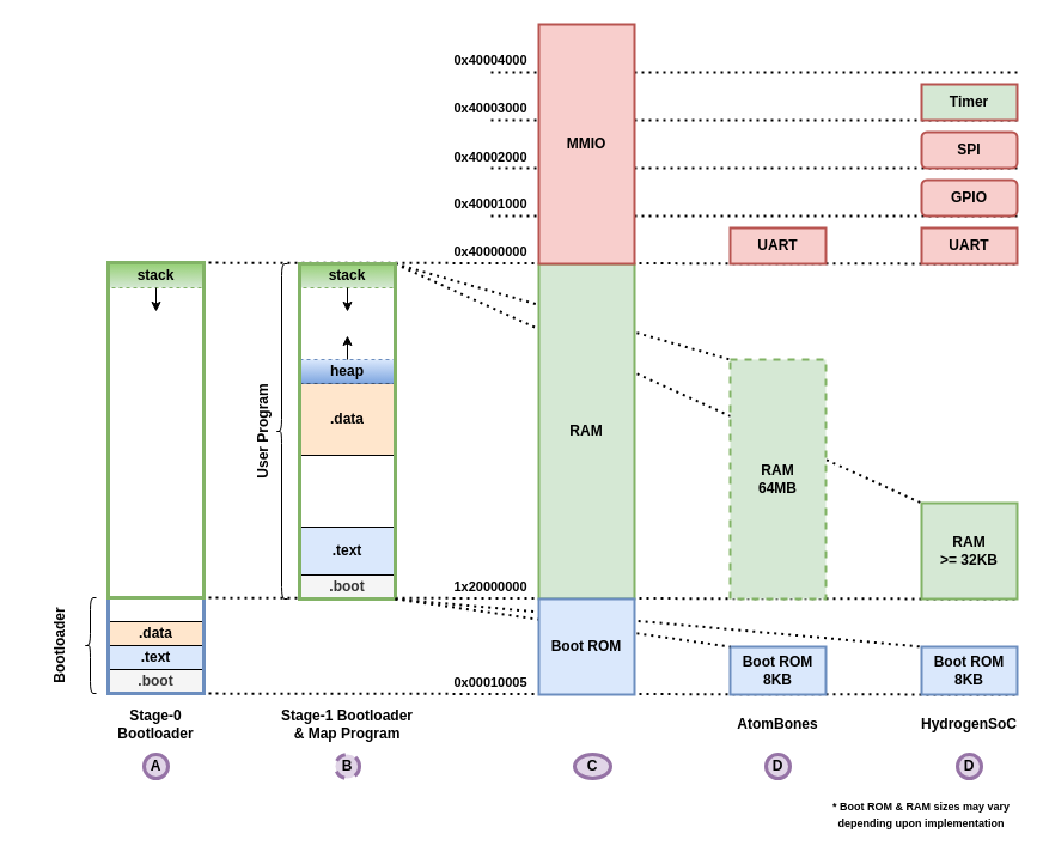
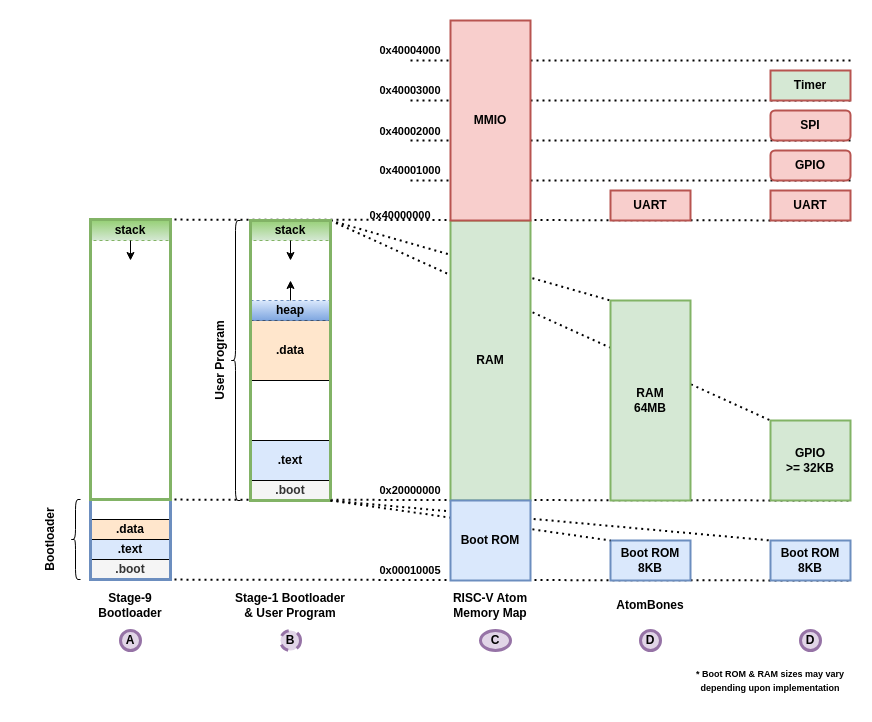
  <mxCell id="0" />
  <mxCell id="1" parent="0" />
  <mxCell id="2" value="&lt;font style=&quot;font-size: 11px;&quot;&gt;0x00010005&lt;/font&gt;" style="text;html=1;strokeColor=none;fillColor=none;align=center;verticalAlign=middle;whiteSpace=wrap;rounded=0;dashed=1;fontSize=11;fontStyle=1" parent="1" vertex="1"><mxGeometry x="380" y="560" width="60" height="20" as="geometry" /></mxCell>
  <mxCell id="3" value="&lt;font style=&quot;font-size: 11px&quot;&gt;0x40001000&lt;/font&gt;" style="text;html=1;strokeColor=none;fillColor=none;align=center;verticalAlign=middle;whiteSpace=wrap;rounded=0;dashed=1;fontStyle=1" parent="1" vertex="1"><mxGeometry x="380" y="160" width="60" height="19" as="geometry" /></mxCell>
  <mxCell id="4" value="&lt;font style=&quot;font-size: 9px&quot;&gt;* Boot ROM &amp;amp; RAM sizes may vary depending upon implementation&lt;/font&gt;" style="text;html=1;strokeColor=none;fillColor=none;align=center;verticalAlign=middle;whiteSpace=wrap;rounded=0;fontSize=11;fontStyle=1" parent="1" vertex="1"><mxGeometry x="690" y="660" width="160" height="40" as="geometry" /></mxCell>
- <mxCell id="5" value="&lt;font style=&quot;font-size: 11px;&quot;&gt;1x20000000&lt;/font&gt;" style="text;html=1;strokeColor=none;fillColor=none;align=center;verticalAlign=middle;whiteSpace=wrap;rounded=0;dashed=1;fontSize=11;fontStyle=1" parent="1" vertex="1"><mxGeometry x="380" y="480" width="60" height="20" as="geometry" /></mxCell>
- <mxCell id="6" value="&lt;font style=&quot;font-size: 11px;&quot;&gt;0x40000000&lt;/font&gt;" style="text;html=1;strokeColor=none;fillColor=none;align=center;verticalAlign=middle;whiteSpace=wrap;rounded=0;dashed=1;fontSize=11;fontStyle=1" parent="1" vertex="1"><mxGeometry x="380" y="200" width="60" height="19" as="geometry" /></mxCell>
+ <mxCell id="5" value="&lt;font style=&quot;font-size: 11px;&quot;&gt;0x20000000&lt;/font&gt;" style="text;html=1;strokeColor=none;fillColor=none;align=center;verticalAlign=middle;whiteSpace=wrap;rounded=0;dashed=1;fontSize=11;fontStyle=1" parent="1" vertex="1"><mxGeometry x="380" y="480" width="60" height="20" as="geometry" /></mxCell>
+ <mxCell id="6" value="&lt;font style=&quot;font-size: 11px;&quot;&gt;0x40000000&lt;/font&gt;" style="text;html=1;strokeColor=none;fillColor=none;align=center;verticalAlign=middle;whiteSpace=wrap;rounded=0;dashed=1;fontSize=11;fontStyle=1" parent="1" vertex="1"><mxGeometry x="370" y="205" width="60" height="19" as="geometry" /></mxCell>
  <mxCell id="7" value="" style="endArrow=none;dashed=1;html=1;strokeWidth=2;rounded=0;entryX=1;entryY=1;entryDx=0;entryDy=0;dashPattern=1 2;exitX=0;exitY=1;exitDx=0;exitDy=0;fontStyle=1" parent="1" source="43" target="35" edge="1"><mxGeometry width="50" height="50" relative="1" as="geometry"><mxPoint x="250" y="580" as="sourcePoint" /><mxPoint x="730" y="250" as="targetPoint" /></mxGeometry></mxCell>
  <mxCell id="8" value="" style="endArrow=none;dashed=1;html=1;strokeWidth=2;rounded=0;entryX=1;entryY=1;entryDx=0;entryDy=0;exitX=0;exitY=0;exitDx=0;exitDy=0;dashPattern=1 2;fontStyle=1" parent="1" source="54" target="36" edge="1"><mxGeometry width="50" height="50" relative="1" as="geometry"><mxPoint x="560" y="288.74" as="sourcePoint" /><mxPoint x="800" y="288.74" as="targetPoint" /></mxGeometry></mxCell>
  <mxCell id="9" value="Boot ROM&lt;br&gt;8KB" style="rounded=0;whiteSpace=wrap;html=1;fillColor=#dae8fc;strokeColor=#6c8ebf;strokeWidth=2;fontStyle=1" parent="1" vertex="1"><mxGeometry x="610" y="540" width="80" height="40" as="geometry" /></mxCell>
  <mxCell id="10" value="UART" style="rounded=0;whiteSpace=wrap;html=1;fillColor=#f8cecc;strokeColor=#b85450;strokeWidth=2;fontStyle=1" parent="1" vertex="1"><mxGeometry x="610" y="190" width="80" height="30" as="geometry" /></mxCell>
  <mxCell id="11" value="AtomBones" style="text;html=1;strokeColor=none;fillColor=none;align=center;verticalAlign=middle;whiteSpace=wrap;rounded=0;fontStyle=1" parent="1" vertex="1"><mxGeometry x="610" y="590" width="80" height="30" as="geometry" /></mxCell>
- <mxCell id="12" value="HydrogenSoC" style="text;html=1;strokeColor=none;fillColor=none;align=center;verticalAlign=middle;whiteSpace=wrap;rounded=0;fontStyle=1" parent="1" vertex="1"><mxGeometry x="770" y="590" width="80" height="30" as="geometry" /></mxCell>
+ <mxCell id="13" value="RISC-V Atom&lt;br&gt;Memory Map" style="text;html=1;strokeColor=none;fillColor=none;align=center;verticalAlign=middle;whiteSpace=wrap;rounded=0;fontStyle=1" parent="1" vertex="1"><mxGeometry x="450" y="590" width="80" height="30" as="geometry" /></mxCell>
  <mxCell id="14" value="" style="endArrow=none;dashed=1;html=1;strokeWidth=2;rounded=0;entryX=1;entryY=1;entryDx=0;entryDy=0;exitX=0;exitY=1;exitDx=0;exitDy=0;dashPattern=1 2;fontStyle=1" parent="1" source="54" target="15" edge="1"><mxGeometry width="50" height="50" relative="1" as="geometry"><mxPoint x="370" y="500" as="sourcePoint" /><mxPoint x="780" y="510" as="targetPoint" /></mxGeometry></mxCell>
- <mxCell id="15" value="RAM&lt;br&gt;&amp;gt;= 32KB" style="rounded=0;whiteSpace=wrap;html=1;fillColor=#d5e8d4;strokeColor=#82b366;strokeWidth=2;fontStyle=1" parent="1" vertex="1"><mxGeometry x="770" y="420" width="80" height="80" as="geometry" /></mxCell>
+ <mxCell id="15" value="GPIO&lt;br&gt;&amp;gt;= 32KB" style="rounded=0;whiteSpace=wrap;html=1;fillColor=#d5e8d4;strokeColor=#82b366;strokeWidth=2;fontStyle=1" parent="1" vertex="1"><mxGeometry x="770" y="420" width="80" height="80" as="geometry" /></mxCell>
  <mxCell id="16" value=".text" style="rounded=0;whiteSpace=wrap;html=1;fillColor=#dae8fc;fontStyle=1" parent="1" vertex="1"><mxGeometry x="250" y="440" width="80" height="40" as="geometry" /></mxCell>
  <mxCell id="17" value=".boot" style="rounded=0;whiteSpace=wrap;html=1;fillColor=#f5f5f5;fontColor=#333333;fontStyle=1" parent="1" vertex="1"><mxGeometry x="250" y="480" width="80" height="20" as="geometry" /></mxCell>
  <mxCell id="18" value=".data" style="rounded=0;whiteSpace=wrap;html=1;fillColor=#ffe6cc;fontStyle=1" parent="1" vertex="1"><mxGeometry x="250" y="320" width="80" height="60" as="geometry" /></mxCell>
  <mxCell id="19" value="stack" style="rounded=0;whiteSpace=wrap;html=1;dashed=1;gradientColor=#97d077;fillColor=#d5e8d4;strokeColor=#82b366;gradientDirection=north;fontStyle=1" parent="1" vertex="1"><mxGeometry x="250" y="220" width="80" height="20" as="geometry" /></mxCell>
  <mxCell id="20" value="" style="endArrow=classic;html=1;exitX=0.5;exitY=1;exitDx=0;exitDy=0;fontStyle=1" parent="1" source="19" edge="1"><mxGeometry width="50" height="50" relative="1" as="geometry"><mxPoint x="1050" y="110" as="sourcePoint" /><mxPoint x="290" y="260" as="targetPoint" /></mxGeometry></mxCell>
  <mxCell id="21" value="heap" style="rounded=0;whiteSpace=wrap;html=1;dashed=1;gradientColor=#7ea6e0;fillColor=#dae8fc;strokeColor=#6c8ebf;fontStyle=1" parent="1" vertex="1"><mxGeometry x="250" y="300" width="80" height="20" as="geometry" /></mxCell>
  <mxCell id="22" value="" style="endArrow=classic;html=1;exitX=0.5;exitY=0;exitDx=0;exitDy=0;fontStyle=1" parent="1" source="21" edge="1"><mxGeometry width="50" height="50" relative="1" as="geometry"><mxPoint x="290" y="290" as="sourcePoint" /><mxPoint x="290" y="280" as="targetPoint" /></mxGeometry></mxCell>
  <mxCell id="23" value="" style="endArrow=none;dashed=1;html=1;dashPattern=1 2;strokeWidth=2;rounded=0;exitX=1;exitY=0;exitDx=0;exitDy=0;entryX=0;entryY=0;entryDx=0;entryDy=0;fontStyle=1" parent="1" source="19" target="26" edge="1"><mxGeometry width="50" height="50" relative="1" as="geometry"><mxPoint x="420" y="450" as="sourcePoint" /><mxPoint x="470" y="400" as="targetPoint" /></mxGeometry></mxCell>
  <mxCell id="24" value="" style="endArrow=none;dashed=1;html=1;dashPattern=1 2;strokeWidth=2;rounded=0;entryX=0;entryY=0;entryDx=0;entryDy=0;exitX=1;exitY=0;exitDx=0;exitDy=0;fontStyle=1" parent="1" source="19" target="15" edge="1"><mxGeometry width="50" height="50" relative="1" as="geometry"><mxPoint x="420" y="450" as="sourcePoint" /><mxPoint x="470" y="400" as="targetPoint" /></mxGeometry></mxCell>
  <mxCell id="25" value="RAM" style="rounded=0;whiteSpace=wrap;html=1;fillColor=#d5e8d4;strokeColor=#82b366;strokeWidth=2;fontStyle=1" parent="1" vertex="1"><mxGeometry x="450" y="220" width="80" height="280" as="geometry" /></mxCell>
- <mxCell id="26" value="RAM&lt;br&gt;64MB" style="rounded=0;whiteSpace=wrap;html=1;fillColor=#d5e8d4;strokeColor=#82b366;strokeWidth=2;fontStyle=1;dashed=1;" parent="1" vertex="1"><mxGeometry x="610" y="300" width="80" height="200" as="geometry" /></mxCell>
+ <mxCell id="26" value="RAM&lt;br&gt;64MB" style="rounded=0;whiteSpace=wrap;html=1;fillColor=#d5e8d4;strokeColor=#82b366;strokeWidth=2;fontStyle=1" parent="1" vertex="1"><mxGeometry x="610" y="300" width="80" height="200" as="geometry" /></mxCell>
  <mxCell id="27" value="&lt;font style=&quot;font-size: 11px&quot;&gt;0x40002000&lt;/font&gt;" style="text;html=1;strokeColor=none;fillColor=none;align=center;verticalAlign=middle;whiteSpace=wrap;rounded=0;dashed=1;fontStyle=1" parent="1" vertex="1"><mxGeometry x="380" y="121" width="60" height="19" as="geometry" /></mxCell>
  <mxCell id="28" value="&lt;font style=&quot;font-size: 11px&quot;&gt;0x40003000&lt;/font&gt;" style="text;html=1;strokeColor=none;fillColor=none;align=center;verticalAlign=middle;whiteSpace=wrap;rounded=0;dashed=1;fontStyle=1" parent="1" vertex="1"><mxGeometry x="380" y="80.5" width="60" height="19" as="geometry" /></mxCell>
  <mxCell id="29" value="&lt;font style=&quot;font-size: 11px&quot;&gt;0x40004000&lt;/font&gt;" style="text;html=1;strokeColor=none;fillColor=none;align=center;verticalAlign=middle;whiteSpace=wrap;rounded=0;dashed=1;fontStyle=1" parent="1" vertex="1"><mxGeometry x="380" y="40" width="60" height="19" as="geometry" /></mxCell>
  <mxCell id="30" value="" style="endArrow=none;dashed=1;html=1;strokeWidth=2;rounded=0;entryX=1;entryY=1;entryDx=0;entryDy=0;dashPattern=1 2;fontStyle=1" parent="1" target="37" edge="1"><mxGeometry width="50" height="50" relative="1" as="geometry"><mxPoint x="410" y="180" as="sourcePoint" /><mxPoint x="780" y="229" as="targetPoint" /></mxGeometry></mxCell>
  <mxCell id="31" value="" style="endArrow=none;dashed=1;html=1;strokeWidth=2;rounded=0;dashPattern=1 2;entryX=1;entryY=1;entryDx=0;entryDy=0;fontStyle=1" parent="1" target="38" edge="1"><mxGeometry width="50" height="50" relative="1" as="geometry"><mxPoint x="410" y="140" as="sourcePoint" /><mxPoint x="770" y="140" as="targetPoint" /></mxGeometry></mxCell>
  <mxCell id="32" value="" style="endArrow=none;dashed=1;html=1;strokeWidth=2;rounded=0;dashPattern=1 2;entryX=1;entryY=1;entryDx=0;entryDy=0;fontStyle=1" parent="1" target="39" edge="1"><mxGeometry width="50" height="50" relative="1" as="geometry"><mxPoint x="410" y="100" as="sourcePoint" /><mxPoint x="780" y="150" as="targetPoint" /></mxGeometry></mxCell>
  <mxCell id="33" value="" style="endArrow=none;dashed=1;html=1;strokeWidth=2;rounded=0;dashPattern=1 2;fontStyle=1" parent="1" edge="1"><mxGeometry width="50" height="50" relative="1" as="geometry"><mxPoint x="410" y="60" as="sourcePoint" /><mxPoint x="850" y="60" as="targetPoint" /></mxGeometry></mxCell>
  <mxCell id="34" value="MMIO" style="rounded=0;whiteSpace=wrap;html=1;fillColor=#f8cecc;strokeColor=#b85450;strokeWidth=2;fontStyle=1" parent="1" vertex="1"><mxGeometry x="450" y="20" width="80" height="200" as="geometry" /></mxCell>
  <mxCell id="35" value="Boot ROM&lt;br&gt;8KB" style="rounded=0;whiteSpace=wrap;html=1;fillColor=#dae8fc;strokeColor=#6c8ebf;strokeWidth=2;fontStyle=1" parent="1" vertex="1"><mxGeometry x="770" y="540" width="80" height="40" as="geometry" /></mxCell>
  <mxCell id="36" value="UART" style="rounded=0;whiteSpace=wrap;html=1;fillColor=#f8cecc;strokeColor=#b85450;strokeWidth=2;fontStyle=1" parent="1" vertex="1"><mxGeometry x="770" y="190" width="80" height="30" as="geometry" /></mxCell>
  <mxCell id="37" value="GPIO" style="whiteSpace=wrap;html=1;fillColor=#f8cecc;strokeColor=#b85450;strokeWidth=2;fontStyle=1;rounded=1;" parent="1" vertex="1"><mxGeometry x="770" y="150" width="80" height="30" as="geometry" /></mxCell>
  <mxCell id="38" value="SPI" style="whiteSpace=wrap;html=1;fillColor=#f8cecc;strokeColor=#b85450;strokeWidth=2;fontStyle=1;rounded=1;" parent="1" vertex="1"><mxGeometry x="770" y="110" width="80" height="30" as="geometry" /></mxCell>
  <mxCell id="39" value="Timer" style="rounded=0;whiteSpace=wrap;html=1;fillColor=#d5e8d4;strokeColor=#b85450;strokeWidth=2;fontStyle=1;" parent="1" vertex="1"><mxGeometry x="770" y="70" width="80" height="30" as="geometry" /></mxCell>
  <mxCell id="40" value=".boot" style="rounded=0;whiteSpace=wrap;html=1;fillColor=#f5f5f5;fontColor=#333333;fontStyle=1" parent="1" vertex="1"><mxGeometry x="90" y="559" width="80" height="20" as="geometry" /></mxCell>
  <mxCell id="41" value=".text" style="rounded=0;whiteSpace=wrap;html=1;fillColor=#dae8fc;fontStyle=1" parent="1" vertex="1"><mxGeometry x="90" y="539" width="80" height="20" as="geometry" /></mxCell>
  <mxCell id="42" value=".data" style="rounded=0;whiteSpace=wrap;html=1;fillColor=#ffe6cc;fontStyle=1" parent="1" vertex="1"><mxGeometry x="90" y="519" width="80" height="20" as="geometry" /></mxCell>
  <mxCell id="43" value="" style="whiteSpace=wrap;html=1;aspect=fixed;strokeWidth=3;fillColor=none;strokeColor=#6c8ebf;fontStyle=1" parent="1" vertex="1"><mxGeometry x="90" y="499" width="80" height="80" as="geometry" /></mxCell>
  <mxCell id="44" value="" style="rounded=0;whiteSpace=wrap;html=1;fillColor=none;strokeWidth=3;strokeColor=#82b366;shadow=0;fontStyle=1" parent="1" vertex="1"><mxGeometry x="250" y="220" width="80" height="280" as="geometry" /></mxCell>
  <mxCell id="45" value="Bootloader" style="text;html=1;strokeColor=none;fillColor=none;align=center;verticalAlign=middle;whiteSpace=wrap;rounded=0;rotation=270;fontStyle=1" parent="1" vertex="1"><mxGeometry x="20" y="524" width="60" height="30" as="geometry" /></mxCell>
  <mxCell id="46" value="User Program" style="text;html=1;strokeColor=none;fillColor=none;align=center;verticalAlign=middle;whiteSpace=wrap;rounded=0;rotation=270;fontStyle=1" parent="1" vertex="1"><mxGeometry x="160" y="345" width="120" height="30" as="geometry" /></mxCell>
  <mxCell id="47" value="" style="shape=curlyBracket;whiteSpace=wrap;html=1;rounded=1;labelPosition=left;verticalLabelPosition=middle;align=right;verticalAlign=middle;fontStyle=1" parent="1" vertex="1"><mxGeometry x="70" y="499" width="10" height="80" as="geometry" /></mxCell>
  <mxCell id="48" value="" style="shape=curlyBracket;whiteSpace=wrap;html=1;rounded=1;labelPosition=left;verticalLabelPosition=middle;align=right;verticalAlign=middle;fontStyle=1" parent="1" vertex="1"><mxGeometry x="230" y="220" width="10" height="280" as="geometry" /></mxCell>
  <mxCell id="49" value="" style="endArrow=none;dashed=1;html=1;dashPattern=1 2;strokeWidth=2;rounded=0;entryX=0;entryY=0;entryDx=0;entryDy=0;fontStyle=1" parent="1" target="9" edge="1"><mxGeometry width="50" height="50" relative="1" as="geometry"><mxPoint x="330" y="500" as="sourcePoint" /><mxPoint x="780" y="430" as="targetPoint" /></mxGeometry></mxCell>
  <mxCell id="50" value="" style="endArrow=none;dashed=1;html=1;dashPattern=1 2;strokeWidth=2;rounded=0;entryX=0;entryY=0;entryDx=0;entryDy=0;exitX=1;exitY=1;exitDx=0;exitDy=0;fontStyle=1" parent="1" source="44" target="35" edge="1"><mxGeometry width="50" height="50" relative="1" as="geometry"><mxPoint x="330" y="500" as="sourcePoint" /><mxPoint x="620" y="550" as="targetPoint" /></mxGeometry></mxCell>
  <mxCell id="51" value="Boot ROM" style="rounded=0;whiteSpace=wrap;html=1;fillColor=#dae8fc;strokeColor=#6c8ebf;strokeWidth=2;fontStyle=1" parent="1" vertex="1"><mxGeometry x="450" y="500" width="80" height="80" as="geometry" /></mxCell>
  <mxCell id="52" value="stack" style="rounded=0;whiteSpace=wrap;html=1;dashed=1;gradientColor=#97d077;fillColor=#d5e8d4;strokeColor=#82b366;gradientDirection=north;fontStyle=1" parent="1" vertex="1"><mxGeometry x="90" y="220" width="80" height="20" as="geometry" /></mxCell>
  <mxCell id="53" value="" style="endArrow=classic;html=1;exitX=0.5;exitY=1;exitDx=0;exitDy=0;fontStyle=1" parent="1" source="52" edge="1"><mxGeometry width="50" height="50" relative="1" as="geometry"><mxPoint x="890" y="110" as="sourcePoint" /><mxPoint x="130" y="260" as="targetPoint" /></mxGeometry></mxCell>
  <mxCell id="54" value="" style="rounded=0;whiteSpace=wrap;html=1;fillColor=none;strokeWidth=3;strokeColor=#82b366;shadow=0;fontStyle=1" parent="1" vertex="1"><mxGeometry x="90" y="219" width="80" height="280" as="geometry" /></mxCell>
- <mxCell id="55" value="Stage-0 Bootloader" style="text;html=1;strokeColor=none;fillColor=none;align=center;verticalAlign=middle;whiteSpace=wrap;rounded=0;fontStyle=1" parent="1" vertex="1"><mxGeometry x="100" y="590" width="60" height="30" as="geometry" /></mxCell>
- <mxCell id="56" value="Stage-1 Bootloader &amp;amp; Map Program" style="text;html=1;strokeColor=none;fillColor=none;align=center;verticalAlign=middle;whiteSpace=wrap;rounded=0;fontStyle=1" parent="1" vertex="1"><mxGeometry x="230" y="590" width="120" height="30" as="geometry" /></mxCell>
+ <mxCell id="55" value="Stage-9 Bootloader" style="text;html=1;strokeColor=none;fillColor=none;align=center;verticalAlign=middle;whiteSpace=wrap;rounded=0;fontStyle=1" parent="1" vertex="1"><mxGeometry x="100" y="590" width="60" height="30" as="geometry" /></mxCell>
+ <mxCell id="56" value="Stage-1 Bootloader &amp;amp; User Program" style="text;html=1;strokeColor=none;fillColor=none;align=center;verticalAlign=middle;whiteSpace=wrap;rounded=0;fontStyle=1" parent="1" vertex="1"><mxGeometry x="230" y="590" width="120" height="30" as="geometry" /></mxCell>
  <mxCell id="57" value="A" style="ellipse;whiteSpace=wrap;html=1;aspect=fixed;fillColor=#e1d5e7;strokeColor=#9673a6;fontStyle=1;strokeWidth=3;" parent="1" vertex="1"><mxGeometry x="120" y="630" width="20" height="20" as="geometry" /></mxCell>
  <mxCell id="58" value="C" style="ellipse;whiteSpace=wrap;html=1;aspect=fixed;fillColor=#e1d5e7;strokeColor=#9673a6;fontStyle=1;strokeWidth=3;" parent="1" vertex="1"><mxGeometry x="480" y="630" width="30" height="20" as="geometry" /></mxCell>
  <mxCell id="59" value="B" style="ellipse;whiteSpace=wrap;html=1;aspect=fixed;fillColor=#e1d5e7;strokeColor=#9673a6;fontStyle=1;strokeWidth=3;dashed=1;" parent="1" vertex="1"><mxGeometry x="280" y="630" width="20" height="20" as="geometry" /></mxCell>
  <mxCell id="60" value="D" style="ellipse;whiteSpace=wrap;html=1;aspect=fixed;fillColor=#e1d5e7;strokeColor=#9673a6;fontStyle=1;strokeWidth=3;" parent="1" vertex="1"><mxGeometry x="640" y="630" width="20" height="20" as="geometry" /></mxCell>
  <mxCell id="61" value="D" style="ellipse;whiteSpace=wrap;html=1;aspect=fixed;fillColor=#e1d5e7;strokeColor=#9673a6;fontStyle=1;strokeWidth=3;" parent="1" vertex="1"><mxGeometry x="800" y="630" width="20" height="20" as="geometry" /></mxCell>
